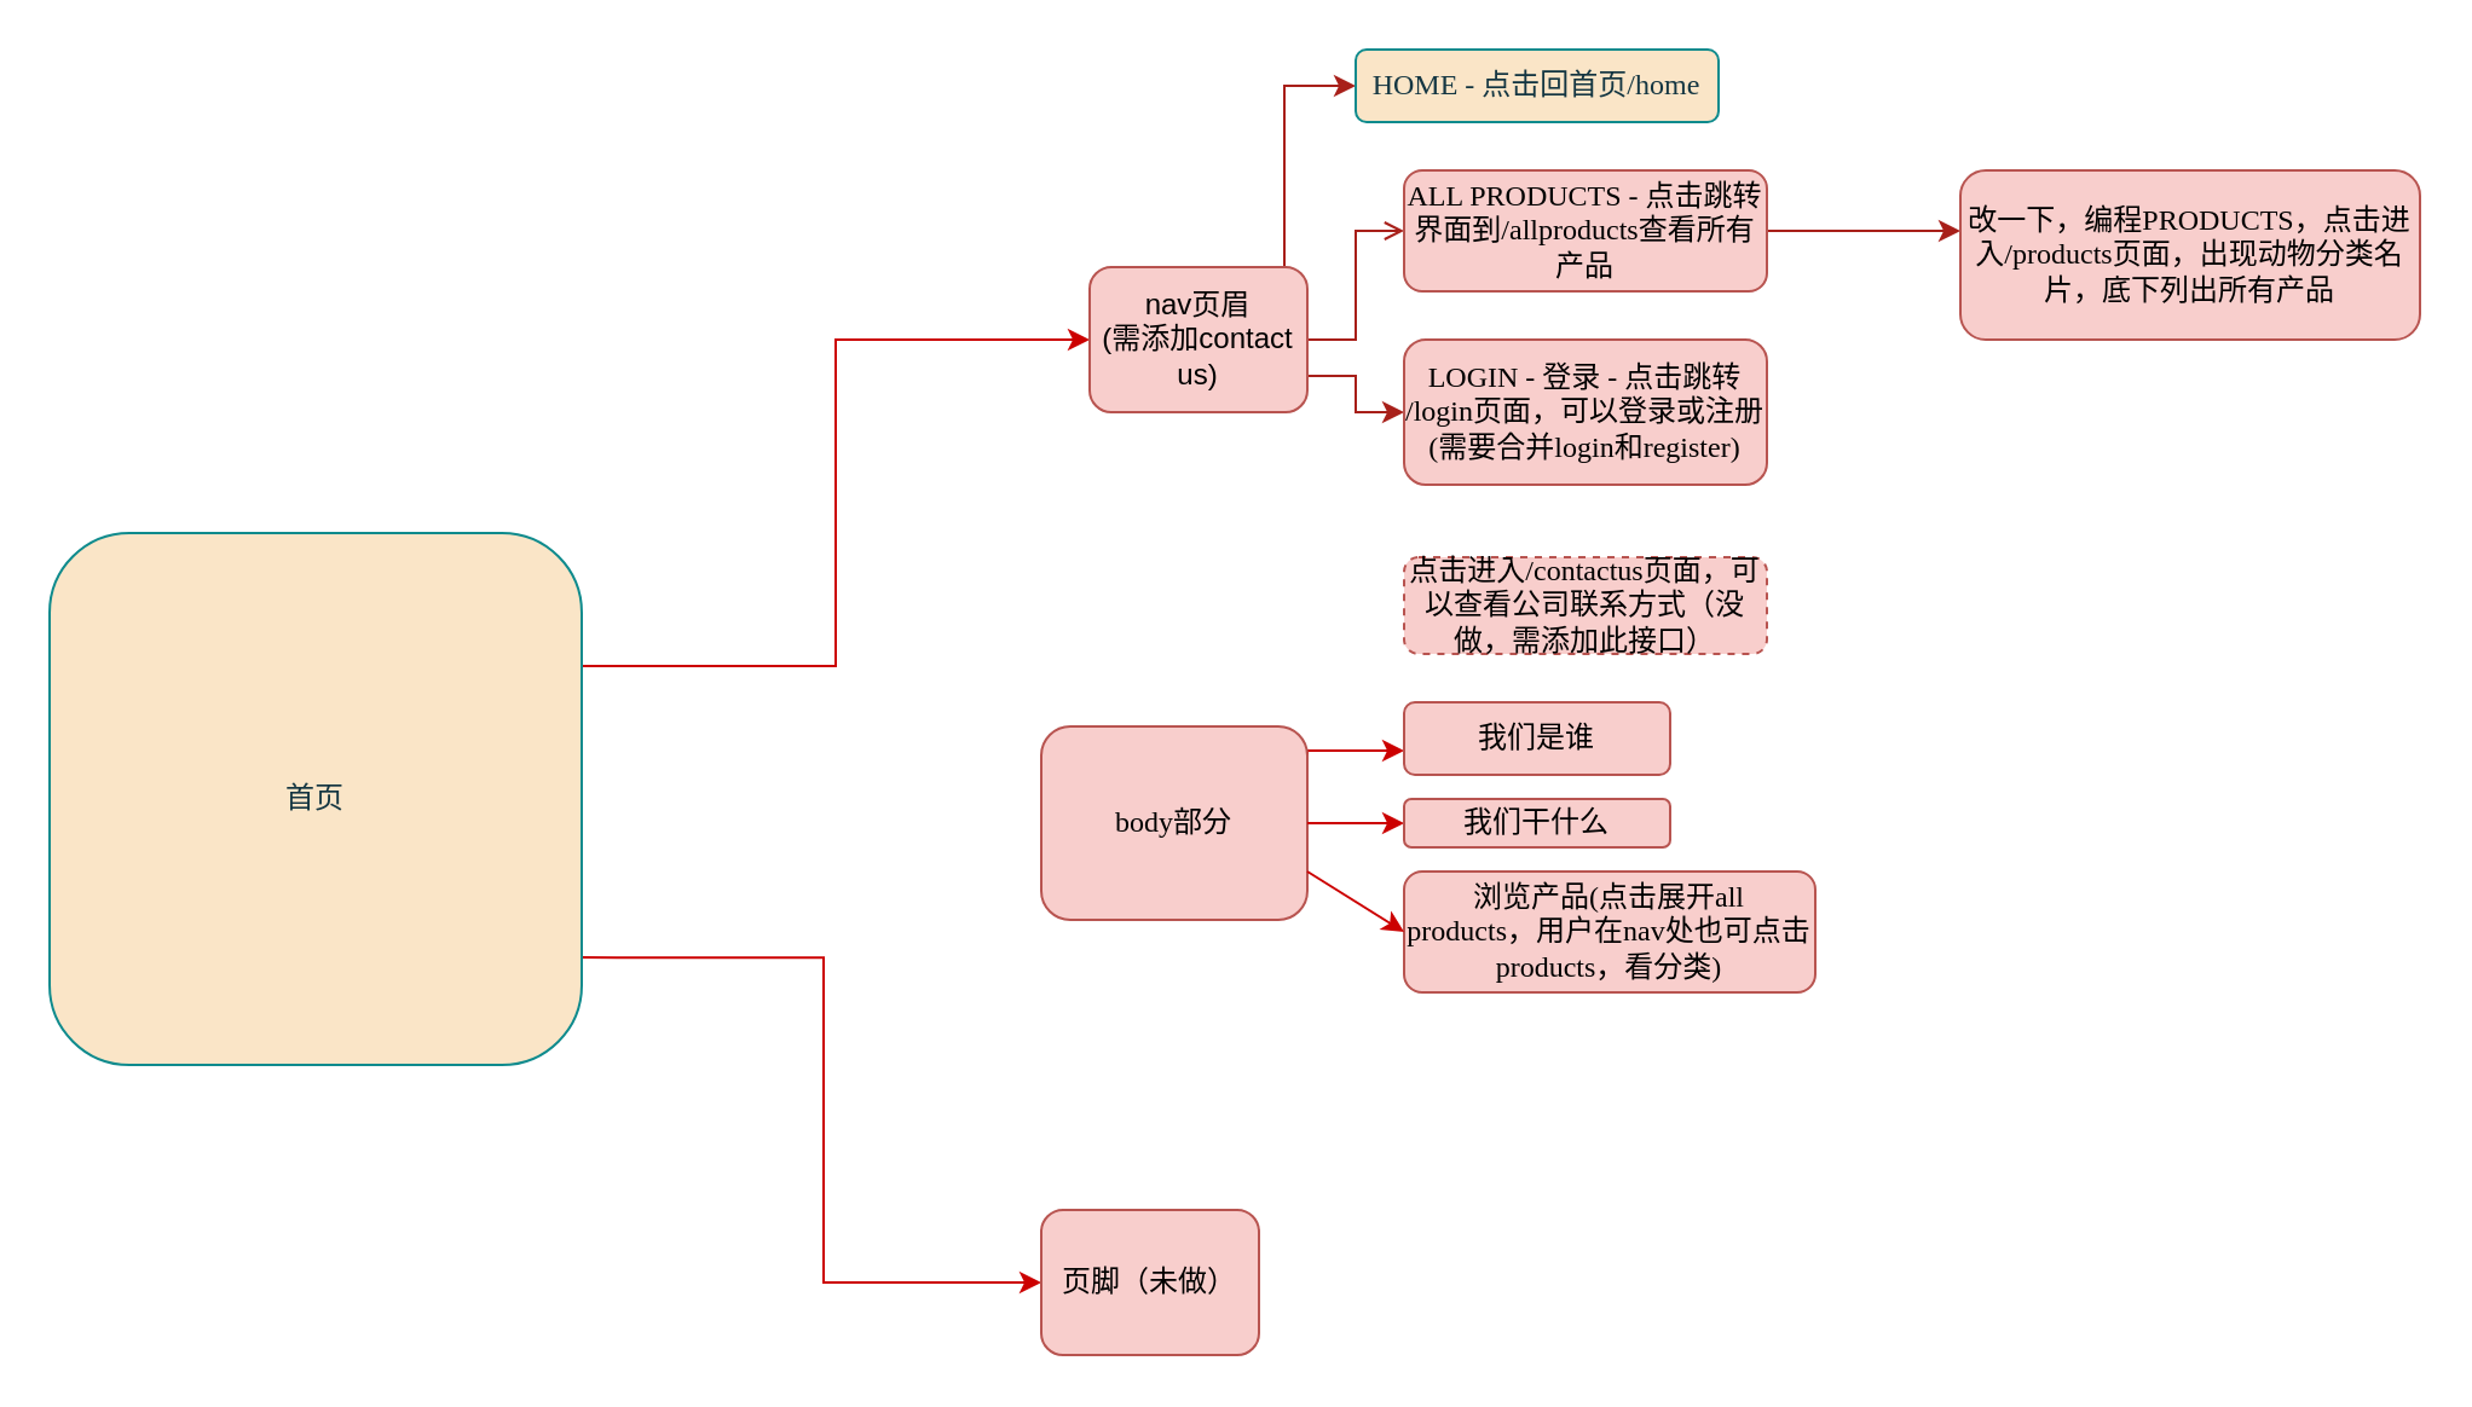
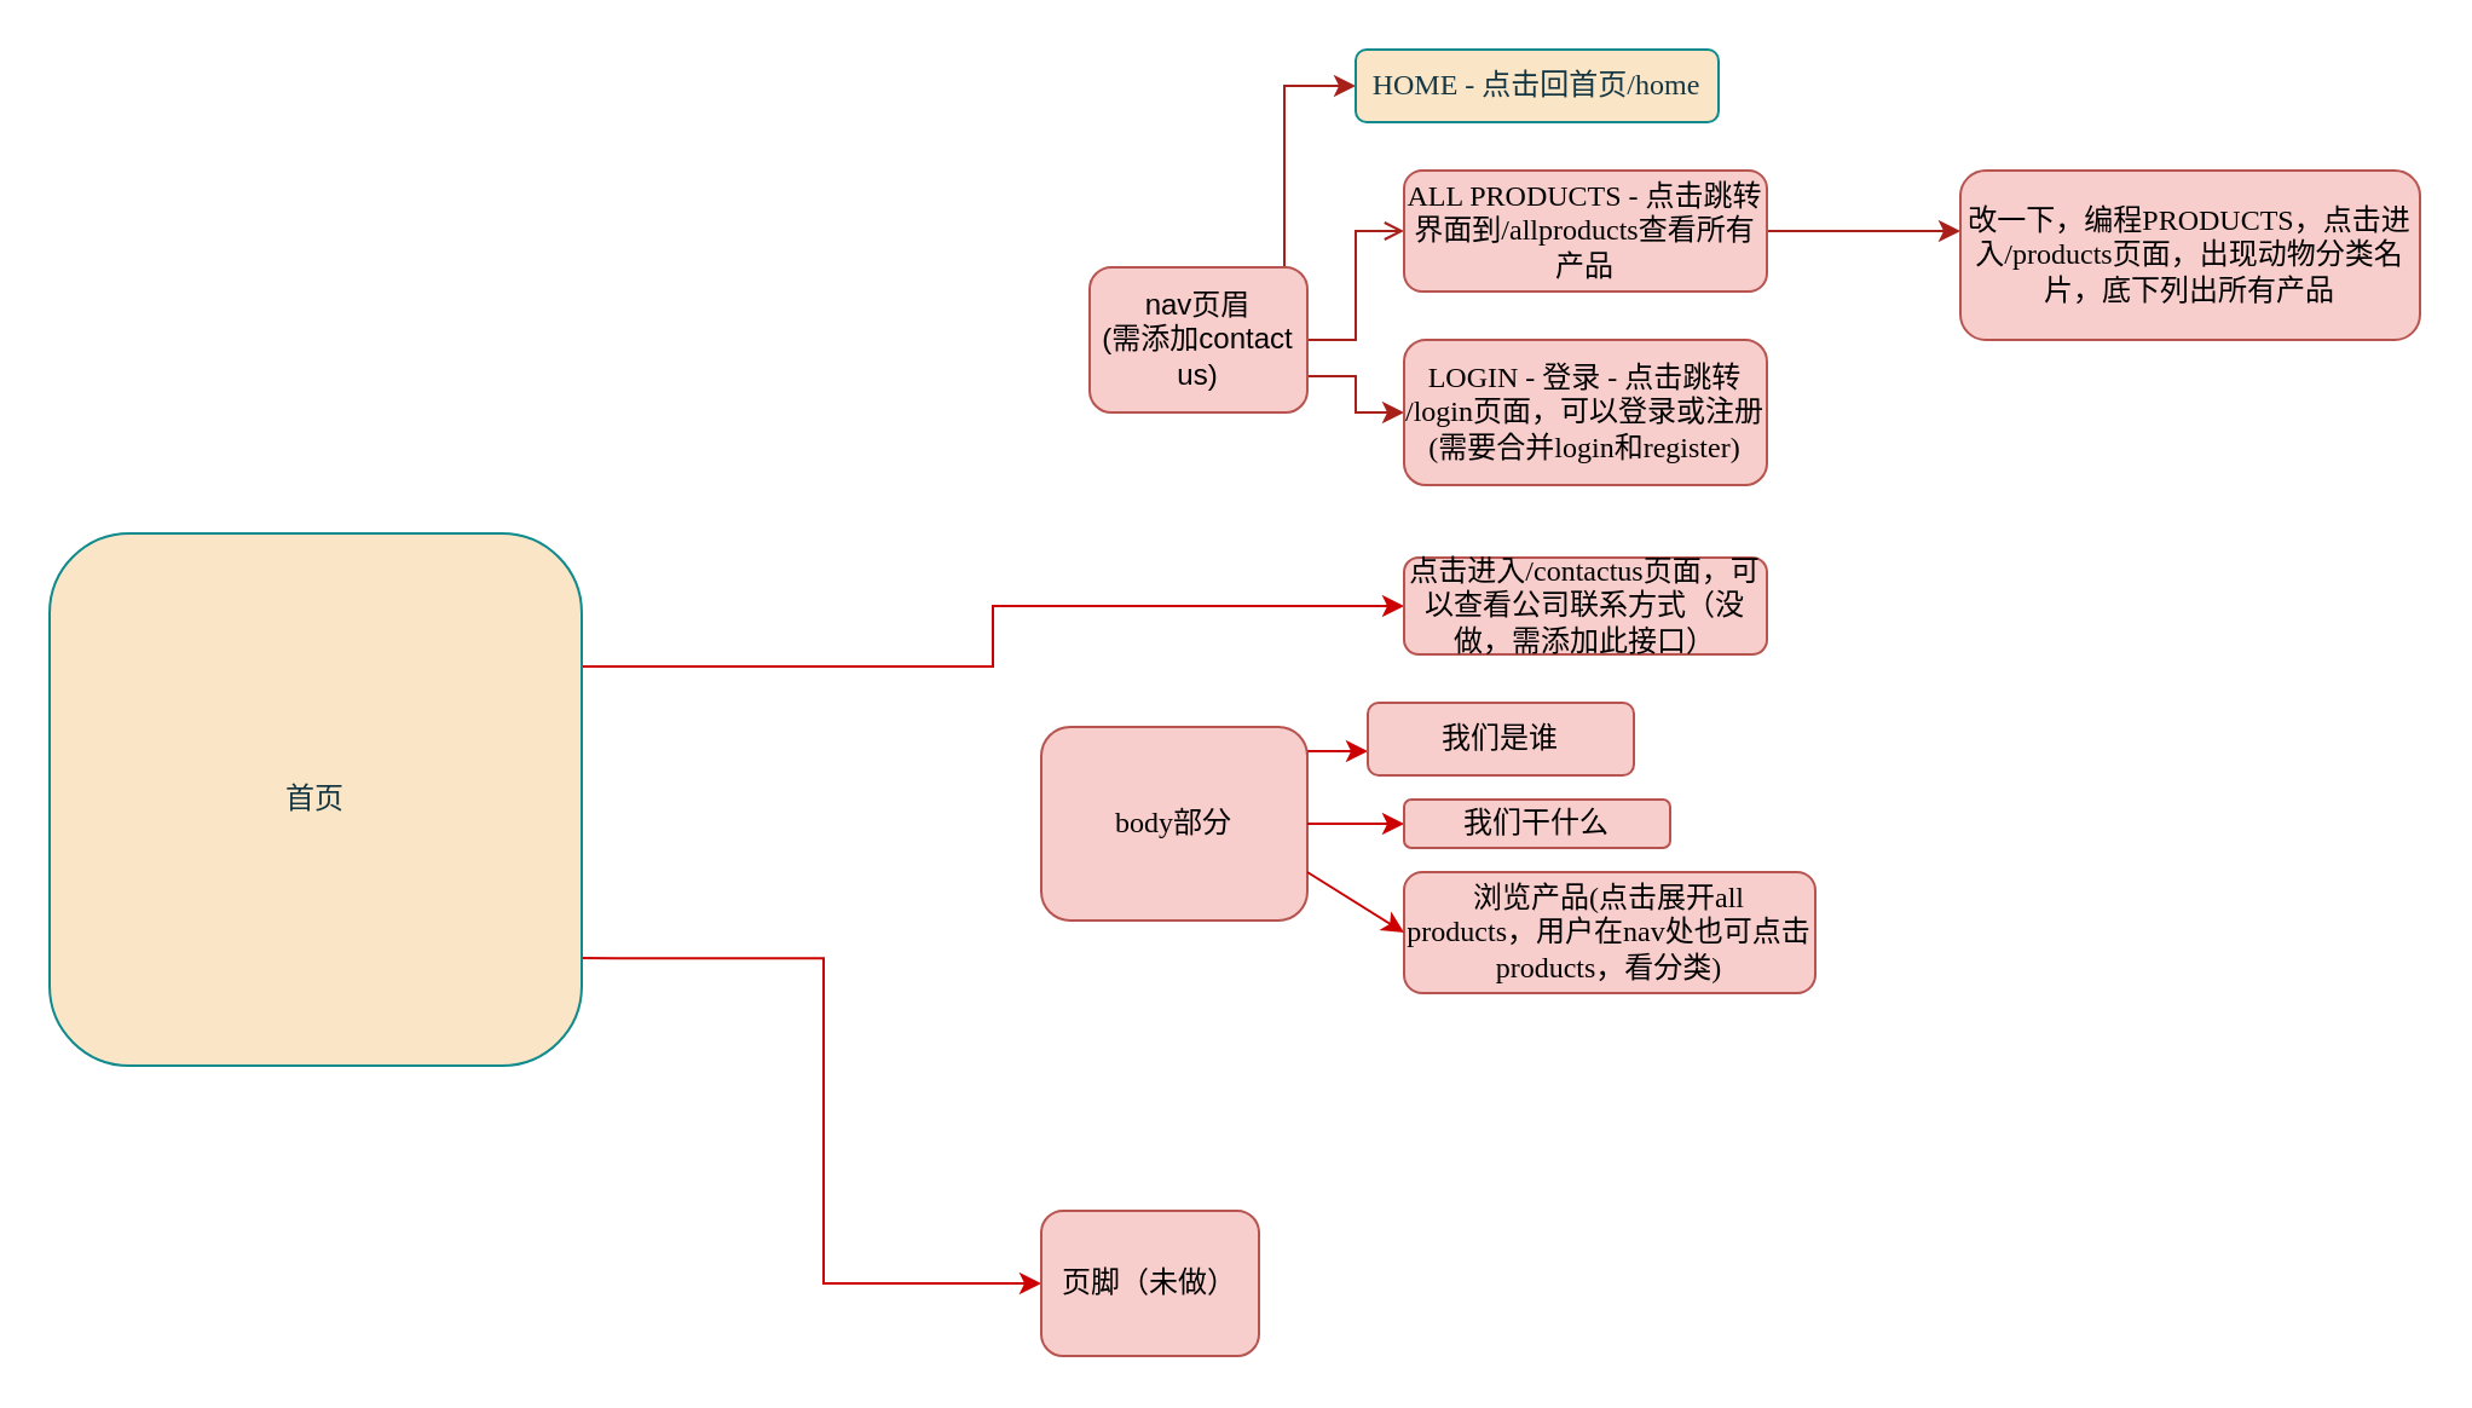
  <mxCell id="0" />
  <mxCell id="1" parent="0" />
- <mxCell id="2" style="edgeStyle=orthogonalEdgeStyle;rounded=0;orthogonalLoop=1;jettySize=auto;html=1;exitX=1;exitY=0.25;exitDx=0;exitDy=0;entryX=0;entryY=0.5;entryDx=0;entryDy=0;strokeColor=#CC0000;" edge="1" parent="1" source="4" target="8"><mxGeometry relative="1" as="geometry"><mxPoint x="360" y="265" as="sourcePoint" /></mxGeometry></mxCell>
+ <mxCell id="2" style="edgeStyle=orthogonalEdgeStyle;rounded=0;orthogonalLoop=1;jettySize=auto;html=1;exitX=1;exitY=0.25;exitDx=0;exitDy=0;strokeColor=#CC0000;" edge="1" parent="1" source="4" target="13"><mxGeometry relative="1" as="geometry"><mxPoint x="360" y="265" as="sourcePoint" /></mxGeometry></mxCell>
  <mxCell id="3" style="edgeStyle=orthogonalEdgeStyle;rounded=0;orthogonalLoop=1;jettySize=auto;html=1;entryX=0;entryY=0.5;entryDx=0;entryDy=0;strokeColor=#CC0000;exitX=0.995;exitY=0.798;exitDx=0;exitDy=0;exitPerimeter=0;" edge="1" parent="1" source="4" target="16"><mxGeometry relative="1" as="geometry"><mxPoint x="260" y="510" as="sourcePoint" /><Array as="points"><mxPoint x="340" y="396" /><mxPoint x="340" y="530" /></Array></mxGeometry></mxCell>
  <mxCell id="4" value="首页" style="whiteSpace=wrap;html=1;aspect=fixed;labelBackgroundColor=none;fillColor=#FAE5C7;strokeColor=#0F8B8D;fontColor=#143642;rounded=1;" parent="1" vertex="1"><mxGeometry y="220" width="220" height="220" as="geometry" x="20" /></mxCell>
  <mxCell id="5" value="" style="edgeStyle=orthogonalEdgeStyle;rounded=0;orthogonalLoop=1;jettySize=auto;html=1;entryX=0;entryY=0.5;entryDx=0;entryDy=0;labelBackgroundColor=none;strokeColor=#A8201A;fontColor=default;" parent="1" target="9" edge="1"><mxGeometry relative="1" as="geometry"><mxPoint x="500" y="110" as="sourcePoint" /><mxPoint x="595" y="50" as="targetPoint" /></mxGeometry></mxCell>
  <mxCell id="6" value="" style="edgeStyle=orthogonalEdgeStyle;rounded=0;orthogonalLoop=1;jettySize=auto;html=1;labelBackgroundColor=none;strokeColor=#A8201A;fontColor=default;endArrow=open;" parent="1" source="8" target="11" edge="1"><mxGeometry relative="1" as="geometry" /></mxCell>
  <mxCell id="7" style="edgeStyle=orthogonalEdgeStyle;rounded=0;orthogonalLoop=1;jettySize=auto;html=1;exitX=1;exitY=0.75;exitDx=0;exitDy=0;entryX=0;entryY=0.5;entryDx=0;entryDy=0;labelBackgroundColor=none;strokeColor=#A8201A;fontColor=default;" parent="1" source="8" target="12" edge="1"><mxGeometry relative="1" as="geometry" /></mxCell>
  <mxCell id="8" value="nav页眉&lt;br&gt;(需添加contact us)" style="rounded=1;whiteSpace=wrap;html=1;fillColor=#f8cecc;strokeColor=#b85450;labelBackgroundColor=none;" parent="1" vertex="1"><mxGeometry x="450" y="110" width="90" height="60" as="geometry" /></mxCell>
  <mxCell id="9" value="&lt;font face=&quot;Comic Sans MS&quot;&gt;HOME - 点击回首页/home&lt;/font&gt;" style="whiteSpace=wrap;html=1;rounded=1;fillColor=#FAE5C7;strokeColor=#0F8B8D;labelBackgroundColor=none;fontColor=#143642;" parent="1" vertex="1"><mxGeometry x="560" y="20" width="150" height="30" as="geometry" /></mxCell>
  <mxCell id="10" value="" style="edgeStyle=orthogonalEdgeStyle;rounded=0;orthogonalLoop=1;jettySize=auto;html=1;strokeColor=#A8201A;fontColor=#143642;fillColor=#FAE5C7;" parent="1" source="11" edge="1"><mxGeometry relative="1" as="geometry"><mxPoint x="810" y="95" as="targetPoint" /></mxGeometry></mxCell>
  <mxCell id="11" value="&lt;font face=&quot;Comic Sans MS&quot;&gt;ALL PRODUCTS - 点击跳转界面到/allproducts查看所有产品&lt;/font&gt;" style="whiteSpace=wrap;html=1;rounded=1;fillColor=#f8cecc;strokeColor=#b85450;labelBackgroundColor=none;" parent="1" vertex="1"><mxGeometry x="580" y="70" width="150" height="50" as="geometry" /></mxCell>
  <mxCell id="12" value="&lt;font face=&quot;Comic Sans MS&quot;&gt;LOGIN - 登录 - 点击跳转 /login页面，可以登录或注册(需要合并login和register)&lt;/font&gt;" style="rounded=1;whiteSpace=wrap;html=1;fillColor=#f8cecc;strokeColor=#b85450;labelBackgroundColor=none;" parent="1" vertex="1"><mxGeometry x="580" y="140" width="150" height="60" as="geometry" /></mxCell>
- <mxCell id="13" value="点击进入/contactus页面，可以查看公司联系方式（没做，需添加此接口）" style="rounded=1;whiteSpace=wrap;html=1;fontFamily=Comic Sans MS;fillColor=#f8cecc;strokeColor=#b85450;labelBackgroundColor=none;dashed=1;" parent="1" vertex="1"><mxGeometry x="580" y="230" width="150" height="40" as="geometry" /></mxCell>
+ <mxCell id="13" value="点击进入/contactus页面，可以查看公司联系方式（没做，需添加此接口）" style="rounded=1;whiteSpace=wrap;html=1;fontFamily=Comic Sans MS;fillColor=#f8cecc;strokeColor=#b85450;labelBackgroundColor=none;" parent="1" vertex="1"><mxGeometry x="580" y="230" width="150" height="40" as="geometry" /></mxCell>
  <mxCell id="14" value="" style="edgeStyle=orthogonalEdgeStyle;rounded=0;orthogonalLoop=1;jettySize=auto;html=1;strokeColor=#CC0000;exitX=1;exitY=0.5;exitDx=0;exitDy=0;" edge="1" parent="1" source="15" target="18"><mxGeometry relative="1" as="geometry"><Array as="points"><mxPoint x="540" y="310" /></Array></mxGeometry></mxCell>
  <mxCell id="15" value="&lt;font face=&quot;Comic Sans MS&quot;&gt;body部分&lt;/font&gt;" style="rounded=1;whiteSpace=wrap;html=1;fillColor=#f8cecc;strokeColor=#b85450;labelBackgroundColor=none;" parent="1" vertex="1"><mxGeometry x="430" y="300" width="110" height="80" as="geometry" /></mxCell>
  <mxCell id="16" value="&lt;font face=&quot;Comic Sans MS&quot;&gt;页脚（未做）&lt;/font&gt;" style="rounded=1;whiteSpace=wrap;html=1;labelBackgroundColor=none;fillColor=#f8cecc;strokeColor=#b85450;" parent="1" vertex="1"><mxGeometry x="430" y="500" width="90" height="60" as="geometry" /></mxCell>
  <mxCell id="17" value="&lt;font face=&quot;Comic Sans MS&quot;&gt;改一下，编程PRODUCTS，点击进入/products页面，出现动物分类名片，底下列出所有产品&lt;/font&gt;" style="whiteSpace=wrap;html=1;rounded=1;fillColor=#f8cecc;strokeColor=#b85450;labelBackgroundColor=none;" parent="1" vertex="1"><mxGeometry x="810" y="70" width="190" height="70" as="geometry" /></mxCell>
- <mxCell id="18" value="&lt;font&gt;我们是谁&lt;/font&gt;" style="rounded=1;whiteSpace=wrap;html=1;fillColor=#f8cecc;strokeColor=#b85450;labelBackgroundColor=none;fontFamily=Comic Sans MS;" vertex="1" parent="1"><mxGeometry x="580" y="290" width="110" height="30" as="geometry" /></mxCell>
+ <mxCell id="18" value="&lt;font&gt;我们是谁&lt;/font&gt;" style="rounded=1;whiteSpace=wrap;html=1;fillColor=#f8cecc;strokeColor=#b85450;labelBackgroundColor=none;fontFamily=Comic Sans MS;" vertex="1" parent="1"><mxGeometry x="565" y="290" width="110" height="30" as="geometry" /></mxCell>
  <mxCell id="19" value="" style="endArrow=classic;html=1;rounded=0;exitX=1;exitY=0.5;exitDx=0;exitDy=0;strokeColor=#CC0000;" edge="1" parent="1" source="15" target="20"><mxGeometry width="50" height="50" relative="1" as="geometry"><mxPoint x="520" y="310" as="sourcePoint" /><mxPoint x="580" y="351" as="targetPoint" /><Array as="points" /></mxGeometry></mxCell>
  <mxCell id="20" value="我们干什么" style="rounded=1;whiteSpace=wrap;html=1;fillColor=#f8cecc;strokeColor=#b85450;fontFamily=Comic Sans MS;" vertex="1" parent="1"><mxGeometry x="580" y="330" width="110" height="20" as="geometry" /></mxCell>
  <mxCell id="21" value="浏览产品(点击展开all products，用户在nav处也可点击products，看分类)" style="rounded=1;whiteSpace=wrap;html=1;fillColor=#f8cecc;strokeColor=#b85450;fontFamily=Comic Sans MS;" vertex="1" parent="1"><mxGeometry x="580" y="360" width="170" height="50" as="geometry" /></mxCell>
  <mxCell id="22" value="" style="endArrow=classic;html=1;rounded=0;exitX=1;exitY=0.75;exitDx=0;exitDy=0;strokeColor=#CC0000;entryX=0;entryY=0.5;entryDx=0;entryDy=0;" edge="1" parent="1" source="15" target="21"><mxGeometry width="50" height="50" relative="1" as="geometry"><mxPoint x="550" y="350" as="sourcePoint" /><mxPoint x="590" y="350" as="targetPoint" /><Array as="points" /></mxGeometry></mxCell>
